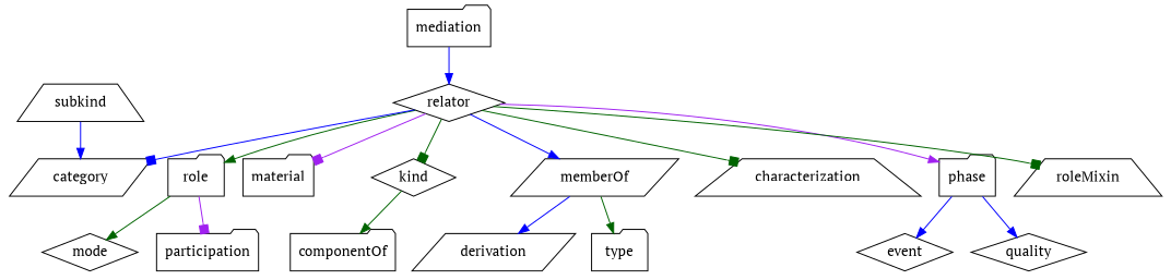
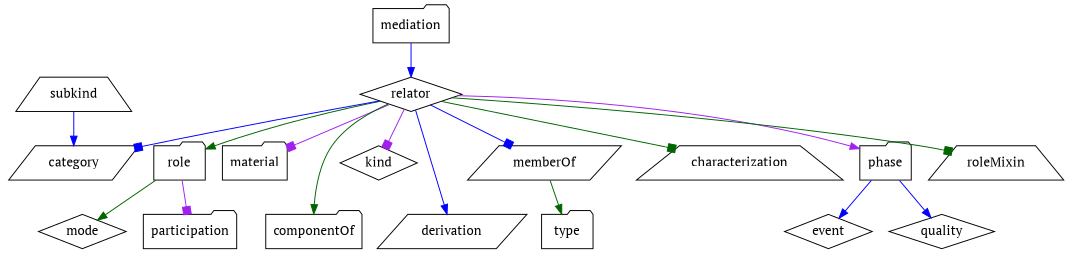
  strict digraph {
    fontname="PT Serif"
    node [fontname="PT Serif" shape=folder]
    edge [arrowhead=normal color=blue fontname="PT Serif"]
    relator [shape=diamond]
    mediation
    role
    material
    componentOf
    derivation [shape=parallelogram]
    kind [shape=diamond]
    memberOf [shape=parallelogram]
    characterization [shape=trapezium]
    phase
    roleMixin [shape=trapezium]
    category [shape=parallelogram]
    mode [shape=diamond]
    participation
    type
    event [shape=diamond]
    quality [shape=diamond]
    subkind [shape=trapezium]
    relator -> role [color=darkgreen]
    relator -> material [arrowhead=box color=purple]
-   kind -> componentOf [color=darkgreen]
-   memberOf -> derivation
-   relator -> kind [arrowhead=box color=darkgreen]
-   relator -> memberOf
+   relator -> componentOf [color=darkgreen]
+   relator -> derivation
+   relator -> kind [arrowhead=box color=purple]
+   relator -> memberOf [arrowhead=box]
    relator -> characterization [arrowhead=box color=darkgreen]
    relator -> phase [color=purple]
    relator -> roleMixin [arrowhead=box color=darkgreen]
    relator -> category [arrowhead=box]
    mediation -> relator
    role -> mode [color=darkgreen]
    role -> participation [arrowhead=box color=purple]
    memberOf -> type [color=darkgreen]
    phase -> event
    phase -> quality
    subkind -> category
  }
